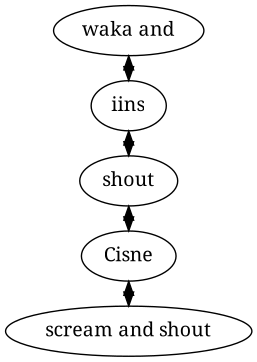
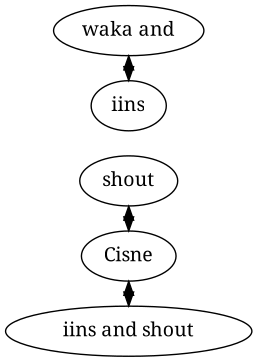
  digraph {
    fontname="Noto Serif"
    rankdir=LR
    node [fontname="Noto Serif"]
    edge [constraint=false dir=both fontname="Noto Serif"]
    n1 [label="waka and"]
    n2 [label=iins]
-   n3 [label="scream and shout"]
+   n3 [label="iins and shout"]
    n4 [label=Cisne]
    n5 [label=shout]
    n1 -> n2
    n3 -> n4
    n4 -> n5
-   n5 -> n2
  }
